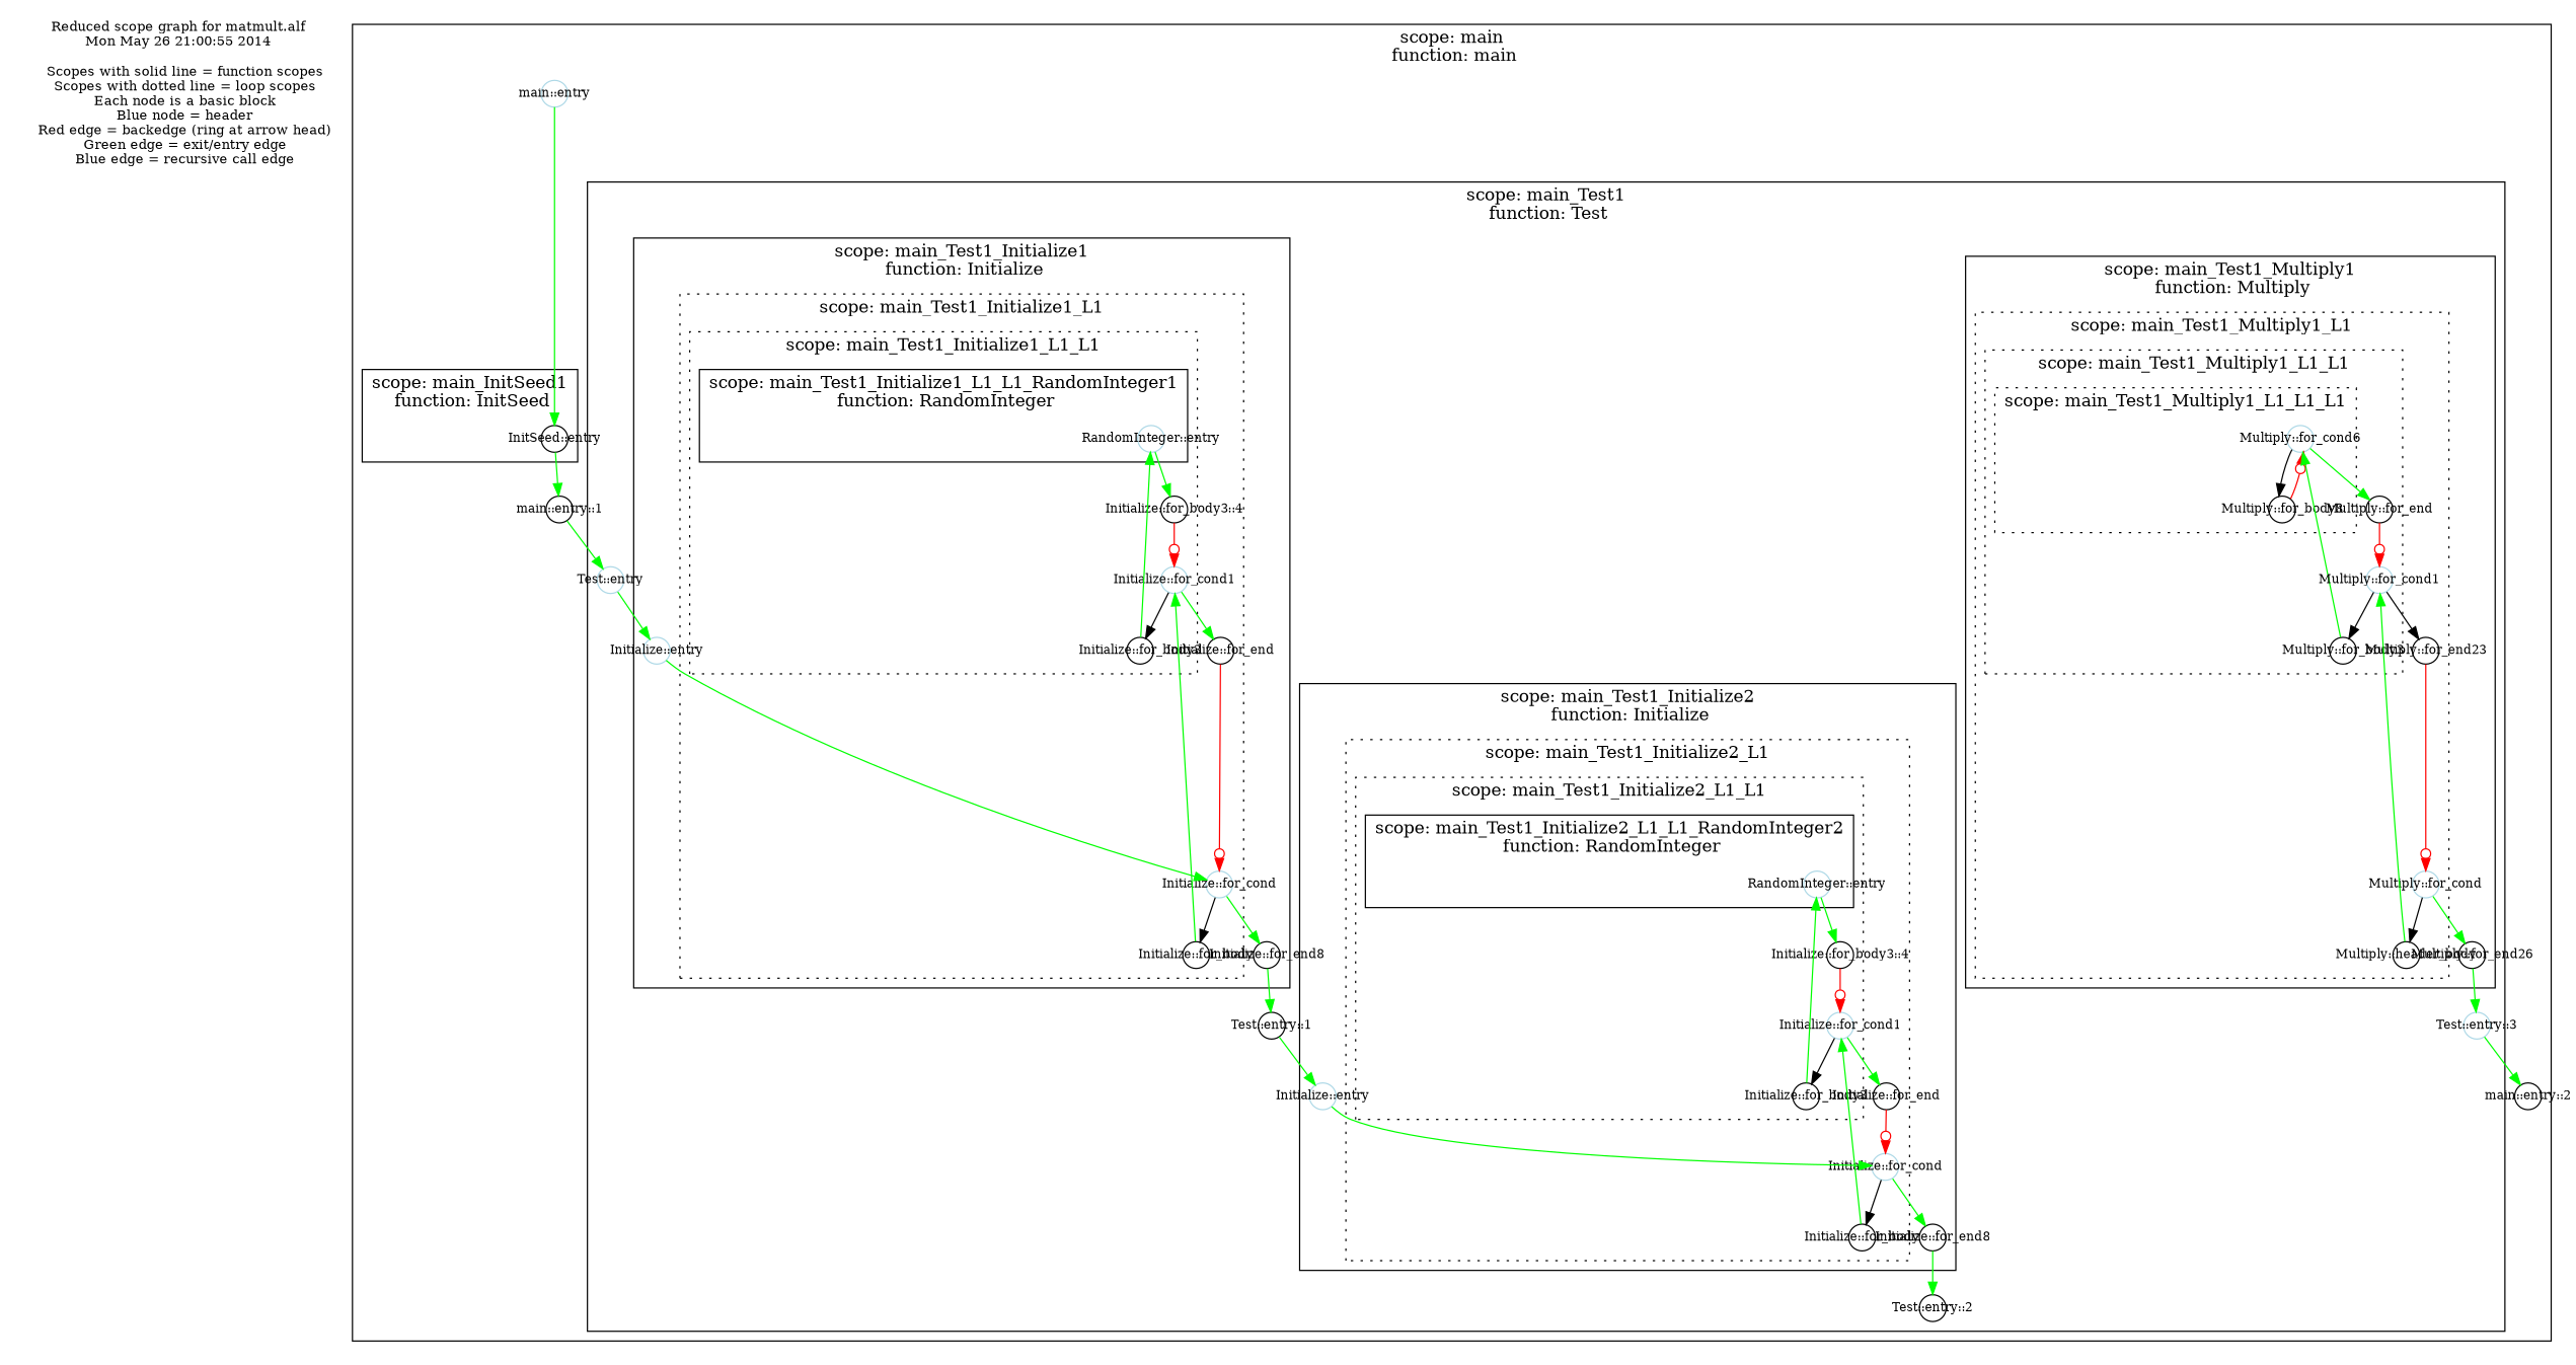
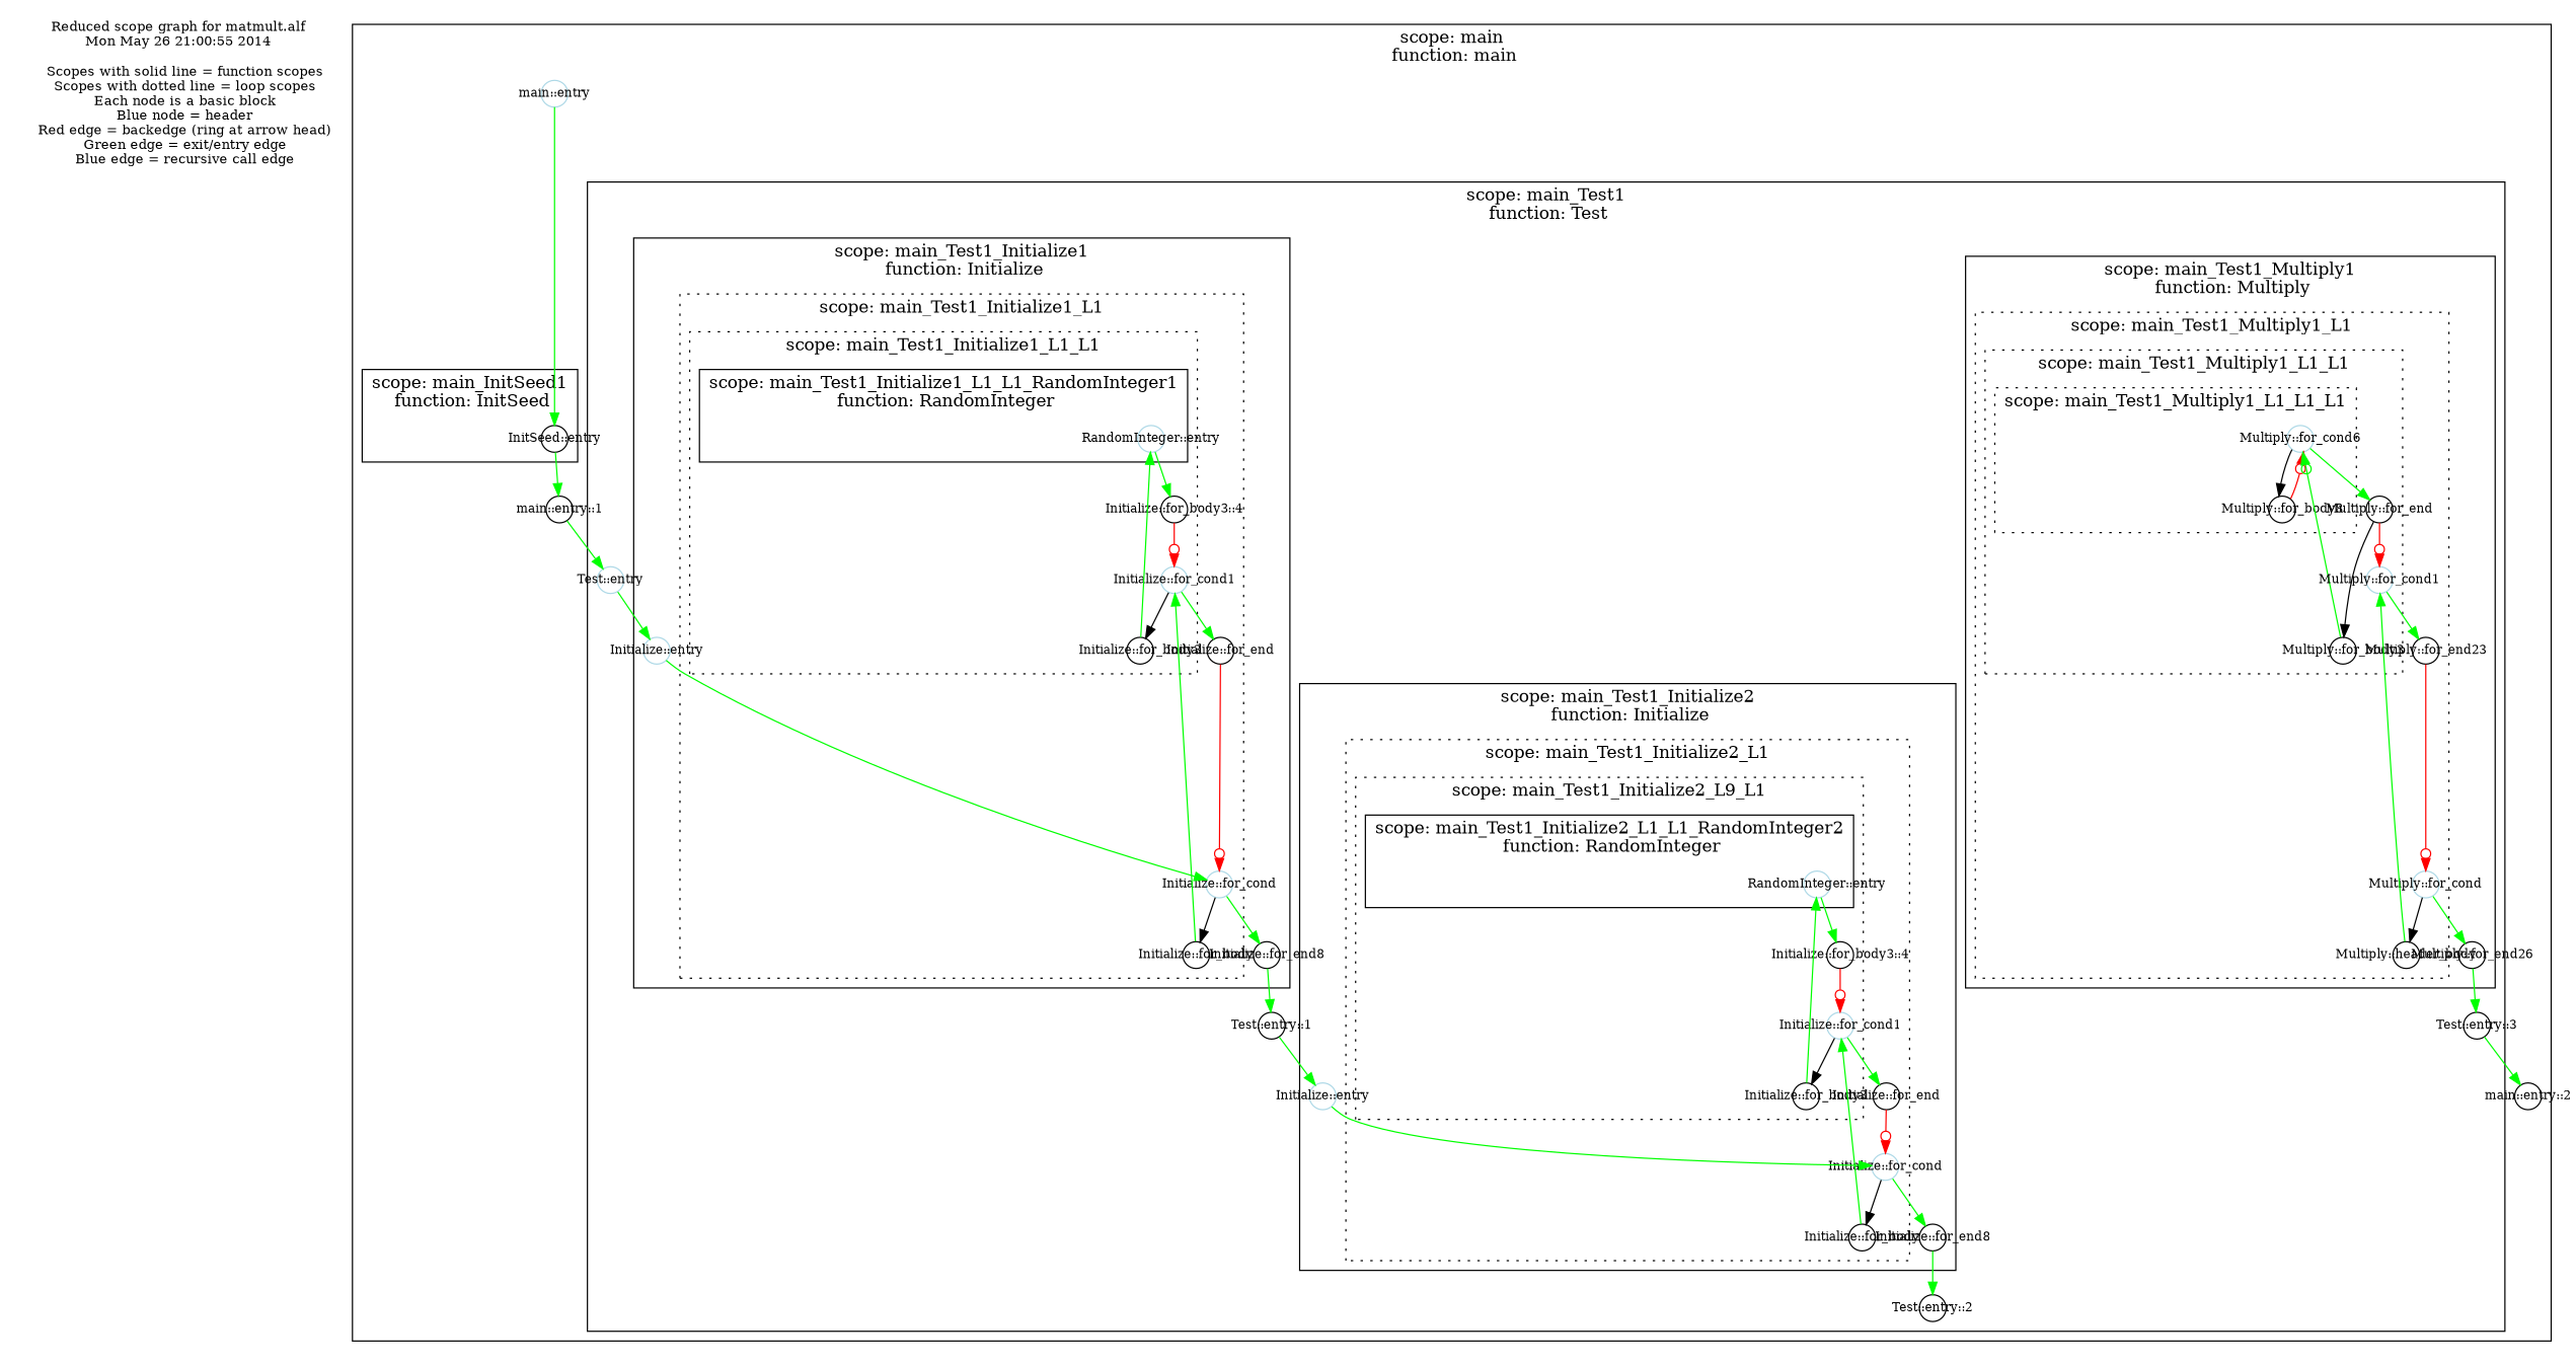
  digraph {
    rankdir=TB
    node [fontsize=10 shape=circle fixedsize=true]
    edge [color=green]
    "Reduced scope graph for matmult.alf\nMon May 26 21:00:55 2014\n\n   Scopes with solid line = function scopes\n   Scopes with dotted line = loop scopes\n   Each node is a basic block\n   Blue node = header\n   Red edge = backedge (ring at arrow head)\n   Green edge = exit/entry edge\n   Blue edge = recursive call edge\n" [fontsize=11 shape=plaintext fixedsize=""]
    n2 [color=black label="InitSeed::entry" width=0.3]
    n3 [color=lightblue label="RandomInteger::entry" width=0.3]
    n4 [label="Initialize::for_body3::4" width=0.3]
    n5 [color=lightblue label="Initialize::for_cond1" width=0.3]
    n6 [label="Initialize::for_body3" width=0.3]
    n7 [color=lightblue label="Initialize::for_cond" width=0.3]
    n8 [label="Initialize::for_body" width=0.3]
    n9 [label="Initialize::for_end" width=0.3]
    n10 [color=lightblue label="Initialize::entry" width=0.3]
    n11 [label="Initialize::for_end8" width=0.3]
    n12 [color=lightblue label="RandomInteger::entry" width=0.3]
    n13 [label="Initialize::for_body3::4" width=0.3]
    n14 [color=lightblue label="Initialize::for_cond1" width=0.3]
    n15 [label="Initialize::for_body3" width=0.3]
    n16 [color=lightblue label="Initialize::for_cond" width=0.3]
    n17 [label="Initialize::for_body" width=0.3]
    n18 [label="Initialize::for_end" width=0.3]
    n19 [color=lightblue label="Initialize::entry" width=0.3]
    n20 [label="Initialize::for_end8" width=0.3]
    n21 [color=lightblue label="Multiply::for_cond6" width=0.3]
    n22 [label="Multiply::for_body8" width=0.3]
    n23 [label="Multiply::for_body3" width=0.3]
    n24 [color=lightblue label="Multiply::for_cond1" width=0.3]
    n25 [label="Multiply::for_end" width=0.3]
    n26 [color=lightblue label="Multiply::for_cond" width=0.3]
    n27 [label="Multiply::header_body" width=0.3]
    n28 [label="Multiply::for_end23" width=0.3]
    n29 [label="Multiply::for_end26" width=0.3]
-   n30 [label="Test::entry::3" width=0.3 color=lightblue]
+   n30 [label="Test::entry::3" width=0.3]
    n31 [color=lightblue label="Test::entry" width=0.3]
    n32 [label="Test::entry::1" width=0.3]
    n33 [label="Test::entry::2" width=0.3]
    n34 [label="main::entry::2" width=0.3]
    n35 [label="main::entry::1" width=0.3]
    n36 [color=lightblue label="main::entry" width=0.3]
    subgraph sub_1 {
      "Reduced scope graph for matmult.alf\nMon May 26 21:00:55 2014\n\n   Scopes with solid line = function scopes\n   Scopes with dotted line = loop scopes\n   Each node is a basic block\n   Blue node = header\n   Red edge = backedge (ring at arrow head)\n   Green edge = exit/entry edge\n   Blue edge = recursive call edge\n"
    }
    subgraph cluster_2 {
      label="scope: main\n function: main"
      style=line
      n34
      n35
      n36
      subgraph cluster_3 {
        label="scope: main_InitSeed1\n function: InitSeed"
        style=line
        n2
      }
      subgraph cluster_4 {
        label="scope: main_Test1\n function: Test"
        style=line
        n30
        n31
        n32
        n33
        subgraph cluster_5 {
          label="scope: main_Test1_Initialize1\n function: Initialize"
          style=line
          n10
          n11
          subgraph cluster_6 {
            label="scope: main_Test1_Initialize1_L1"
            style=dotted
            n7
            n8
            n9
            subgraph cluster_7 {
              label="scope: main_Test1_Initialize1_L1_L1"
              style=dotted
              n4
              n5
              n6
              subgraph cluster_8 {
                label="scope: main_Test1_Initialize1_L1_L1_RandomInteger1\n function: RandomInteger"
                style=line
                n3
              }
            }
          }
        }
        subgraph cluster_9 {
          label="scope: main_Test1_Initialize2\n function: Initialize"
          style=line
          n19
          n20
          subgraph cluster_10 {
            label="scope: main_Test1_Initialize2_L1"
            style=dotted
            n16
            n17
            n18
            subgraph cluster_11 {
-             label="scope: main_Test1_Initialize2_L1_L1"
+             label="scope: main_Test1_Initialize2_L9_L1"
              style=dotted
              n13
              n14
              n15
              subgraph cluster_12 {
                label="scope: main_Test1_Initialize2_L1_L1_RandomInteger2\n function: RandomInteger"
                style=line
                n12
              }
            }
          }
        }
        subgraph cluster_13 {
          label="scope: main_Test1_Multiply1\n function: Multiply"
          style=line
          n29
          subgraph cluster_14 {
            label="scope: main_Test1_Multiply1_L1"
            style=dotted
            n26
            n27
            n28
            subgraph cluster_15 {
              label="scope: main_Test1_Multiply1_L1_L1"
              style=dotted
              n23
              n24
              n25
              subgraph cluster_16 {
                label="scope: main_Test1_Multiply1_L1_L1_L1"
                style=dotted
                n21
                n22
              }
            }
          }
        }
      }
    }
    n2 -> n35
    n3 -> n4
    n4 -> n5 [arrowhead=normalodot color=red]
    n5 -> n6 [color=black]
    n5 -> n9
    n6 -> n3
    n7 -> n8 [color=black]
    n7 -> n11
    n8 -> n5
    n9 -> n7 [arrowhead=normalodot color=red]
    n10 -> n7
    n11 -> n32
    n12 -> n13
    n13 -> n14 [arrowhead=normalodot color=red]
    n14 -> n15 [color=black]
    n14 -> n18
    n15 -> n12
    n16 -> n17 [color=black]
    n16 -> n20
    n17 -> n14
    n18 -> n16 [arrowhead=normalodot color=red]
    n19 -> n16
    n20 -> n33
    n21 -> n22 [color=black]
    n21 -> n25
    n22 -> n21 [arrowhead=normalodot color=red]
-   n23 -> n21
-   n24 -> n23 [color=black]
-   n24 -> n28 [color=black]
+   n23 -> n21 [arrowhead=normalodot]
+   n25 -> n23 [color=black]
+   n24 -> n28
    n25 -> n24 [arrowhead=normalodot color=red]
    n26 -> n27 [color=black]
    n26 -> n29
    n27 -> n24
    n28 -> n26 [arrowhead=normalodot color=red]
    n29 -> n30
    n30 -> n34
    n31 -> n10
    n32 -> n19
    n35 -> n31
    n36 -> n2
  }
